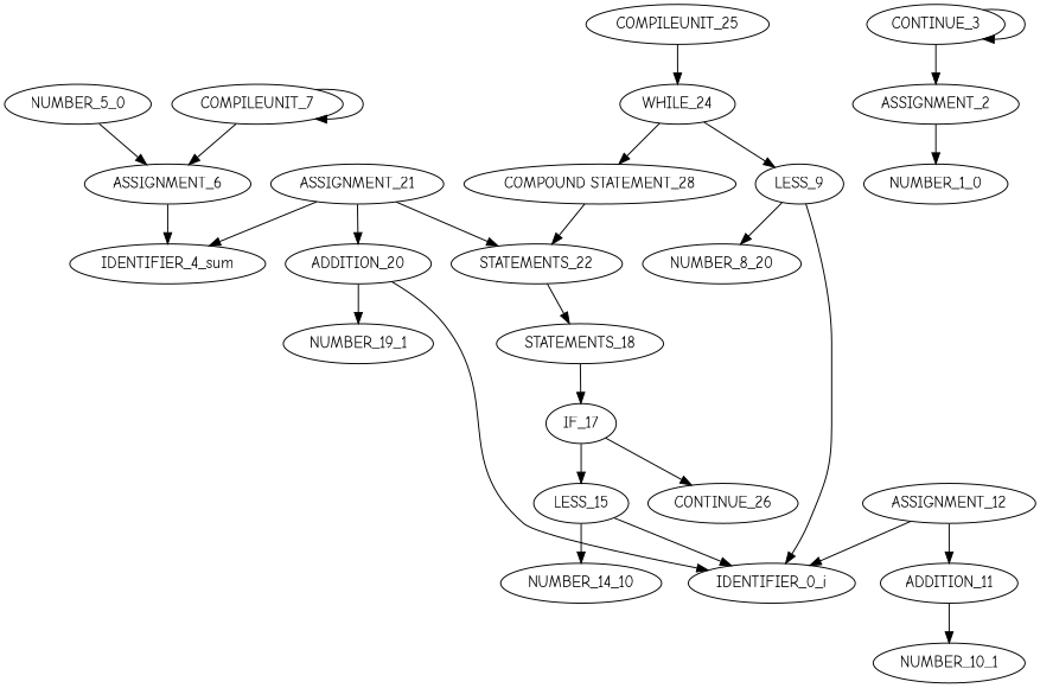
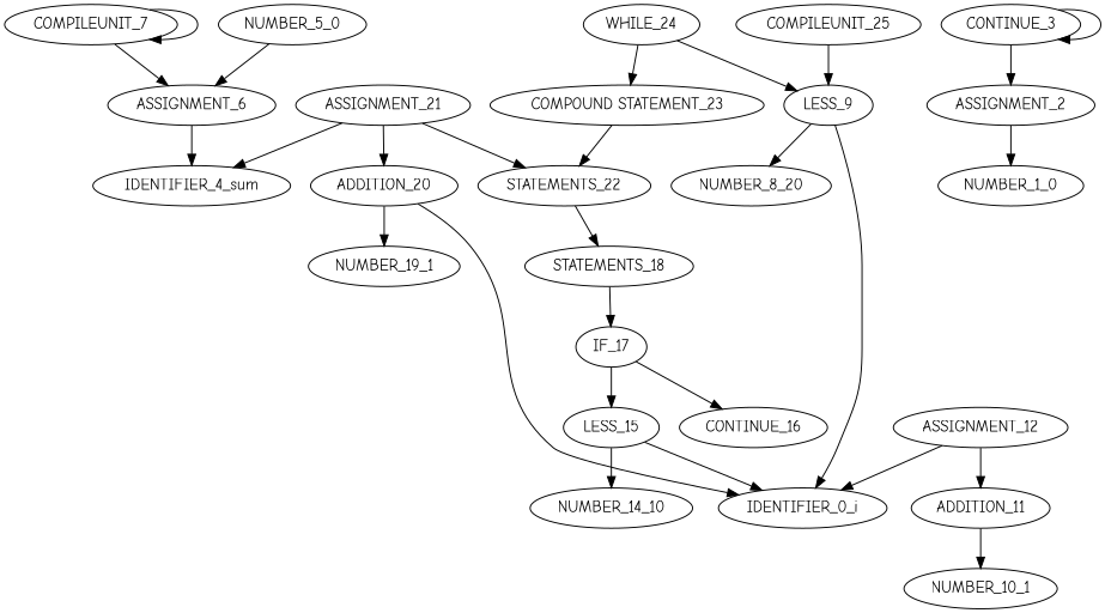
  digraph {
    fontname="Comic Neue"
    node [fontname="Comic Neue"]
    edge [fontname="Comic Neue"]
    COMPILEUNIT_7
    ASSIGNMENT_6
    IDENTIFIER_4_sum
    n4 [label=CONTINUE_3]
    ASSIGNMENT_2
    NUMBER_1_0
    NUMBER_5_0
    COMPILEUNIT_25
    WHILE_24
    LESS_9
-   "COMPOUND STATEMENT_23" [label="COMPOUND STATEMENT_28"]
+   "COMPOUND STATEMENT_23"
    IDENTIFIER_0_i
    NUMBER_8_20
    STATEMENTS_22
    STATEMENTS_18
    IF_17
    ASSIGNMENT_21
    ADDITION_20
    LESS_15
-   CONTINUE_16 [label=CONTINUE_26]
+   CONTINUE_16
    ASSIGNMENT_12
    ADDITION_11
    NUMBER_10_1
    NUMBER_14_10
    NUMBER_19_1
    COMPILEUNIT_7 -> COMPILEUNIT_7
    COMPILEUNIT_7 -> ASSIGNMENT_6
    ASSIGNMENT_6 -> IDENTIFIER_4_sum
    n4 -> n4
    n4 -> ASSIGNMENT_2
    ASSIGNMENT_2 -> NUMBER_1_0
    NUMBER_5_0 -> ASSIGNMENT_6
-   COMPILEUNIT_25 -> WHILE_24
+   COMPILEUNIT_25 -> LESS_9
    WHILE_24 -> LESS_9
    WHILE_24 -> "COMPOUND STATEMENT_23"
    LESS_9 -> IDENTIFIER_0_i
    LESS_9 -> NUMBER_8_20
    "COMPOUND STATEMENT_23" -> STATEMENTS_22
    STATEMENTS_22 -> STATEMENTS_18
    STATEMENTS_18 -> IF_17
    IF_17 -> LESS_15
    IF_17 -> CONTINUE_16
    ASSIGNMENT_21 -> IDENTIFIER_4_sum
    ASSIGNMENT_21 -> STATEMENTS_22
    ASSIGNMENT_21 -> ADDITION_20
    ADDITION_20 -> IDENTIFIER_0_i
    ADDITION_20 -> NUMBER_19_1
    LESS_15 -> IDENTIFIER_0_i
    LESS_15 -> NUMBER_14_10
    ASSIGNMENT_12 -> IDENTIFIER_0_i
    ASSIGNMENT_12 -> ADDITION_11
    ADDITION_11 -> NUMBER_10_1
  }
